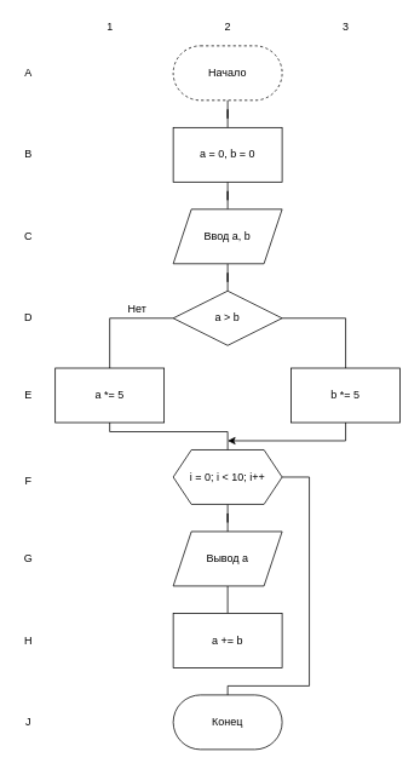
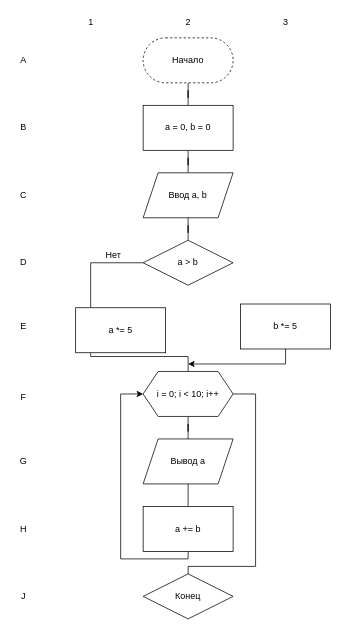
  <mxCell id="0" />
  <mxCell id="1" parent="0" />
  <mxCell id="2" value="1" style="text;html=1;align=center;verticalAlign=middle;resizable=0;points=[];autosize=1;strokeColor=none;fillColor=none;" vertex="1" parent="1"><mxGeometry x="110" y="20" width="20" height="20" as="geometry" /></mxCell>
  <mxCell id="3" value="2" style="text;html=1;align=center;verticalAlign=middle;resizable=0;points=[];autosize=1;strokeColor=none;fillColor=none;" vertex="1" parent="1"><mxGeometry x="240" y="20" width="20" height="20" as="geometry" /></mxCell>
  <mxCell id="4" value="3" style="text;html=1;align=center;verticalAlign=middle;resizable=0;points=[];autosize=1;strokeColor=none;fillColor=none;" vertex="1" parent="1"><mxGeometry x="370" y="20" width="20" height="20" as="geometry" /></mxCell>
  <mxCell id="5" value="A" style="text;html=1;align=center;verticalAlign=middle;resizable=0;points=[];autosize=1;strokeColor=none;fillColor=none;" vertex="1" parent="1"><mxGeometry x="20" y="70" width="20" height="20" as="geometry" /></mxCell>
  <mxCell id="6" value="B" style="text;html=1;align=center;verticalAlign=middle;resizable=0;points=[];autosize=1;strokeColor=none;fillColor=none;" vertex="1" parent="1"><mxGeometry x="20" y="160" width="20" height="20" as="geometry" /></mxCell>
  <mxCell id="7" value="C" style="text;html=1;align=center;verticalAlign=middle;resizable=0;points=[];autosize=1;strokeColor=none;fillColor=none;" vertex="1" parent="1"><mxGeometry x="20" y="250" width="20" height="20" as="geometry" /></mxCell>
  <mxCell id="8" value="D" style="text;html=1;align=center;verticalAlign=middle;resizable=0;points=[];autosize=1;strokeColor=none;fillColor=none;" vertex="1" parent="1"><mxGeometry x="20" y="340" width="20" height="20" as="geometry" /></mxCell>
  <mxCell id="9" value="E" style="text;html=1;align=center;verticalAlign=middle;resizable=0;points=[];autosize=1;strokeColor=none;fillColor=none;" vertex="1" parent="1"><mxGeometry x="20" y="425" width="20" height="20" as="geometry" /></mxCell>
  <mxCell id="10" style="edgeStyle=orthogonalEdgeStyle;rounded=0;orthogonalLoop=1;jettySize=auto;html=1;entryX=0.5;entryY=0;entryDx=0;entryDy=0;endArrow=none;endFill=0;" edge="1" parent="1" source="11" target="13"><mxGeometry relative="1" as="geometry" /></mxCell>
  <mxCell id="11" value="Начало" style="rounded=1;whiteSpace=wrap;html=1;arcSize=50;dashed=1;" vertex="1" parent="1"><mxGeometry x="190" y="50" width="120" height="60" as="geometry" /></mxCell>
  <mxCell id="12" style="edgeStyle=orthogonalEdgeStyle;rounded=0;orthogonalLoop=1;jettySize=auto;html=1;entryX=0.5;entryY=0;entryDx=0;entryDy=0;endArrow=none;endFill=0;" edge="1" parent="1" source="13" target="15"><mxGeometry relative="1" as="geometry" /></mxCell>
  <mxCell id="13" value="a = 0, b = 0" style="rounded=0;whiteSpace=wrap;html=1;" vertex="1" parent="1"><mxGeometry x="190" y="140" width="120" height="60" as="geometry" /></mxCell>
  <mxCell id="14" style="edgeStyle=orthogonalEdgeStyle;rounded=0;orthogonalLoop=1;jettySize=auto;html=1;entryX=0.5;entryY=0;entryDx=0;entryDy=0;endArrow=none;endFill=0;" edge="1" parent="1" source="15" target="18"><mxGeometry relative="1" as="geometry" /></mxCell>
  <mxCell id="15" value="Ввод a, b" style="shape=parallelogram;perimeter=parallelogramPerimeter;whiteSpace=wrap;html=1;fixedSize=1;" vertex="1" parent="1"><mxGeometry x="190" y="230" width="120" height="60" as="geometry" /></mxCell>
- <mxCell id="16" style="edgeStyle=orthogonalEdgeStyle;rounded=0;orthogonalLoop=1;jettySize=auto;html=1;entryX=0.5;entryY=0;entryDx=0;entryDy=0;endArrow=none;endFill=0;" edge="1" parent="1" source="18" target="20"><mxGeometry relative="1" as="geometry"><Array as="points"><mxPoint x="380" y="350" /></Array></mxGeometry></mxCell>
  <mxCell id="17" style="edgeStyle=orthogonalEdgeStyle;rounded=0;orthogonalLoop=1;jettySize=auto;html=1;endArrow=none;endFill=0;" edge="1" parent="1" source="18" target="22"><mxGeometry relative="1" as="geometry"><Array as="points"><mxPoint x="120" y="350" /></Array></mxGeometry></mxCell>
  <mxCell id="18" value="a &amp;gt; b" style="rhombus;whiteSpace=wrap;html=1;" vertex="1" parent="1"><mxGeometry x="190" y="320" width="120" height="60" as="geometry" /></mxCell>
  <mxCell id="19" style="edgeStyle=orthogonalEdgeStyle;rounded=0;orthogonalLoop=1;jettySize=auto;html=1;" edge="1" parent="1" source="20"><mxGeometry relative="1" as="geometry"><mxPoint x="250" y="485" as="targetPoint" /><Array as="points"><mxPoint x="380" y="485" /><mxPoint x="250" y="485" /></Array></mxGeometry></mxCell>
  <mxCell id="20" value="b *= 5" style="rounded=0;whiteSpace=wrap;html=1;" vertex="1" parent="1"><mxGeometry x="320" y="405" width="120" height="60" as="geometry" /></mxCell>
  <mxCell id="21" style="edgeStyle=orthogonalEdgeStyle;rounded=0;orthogonalLoop=1;jettySize=auto;html=1;endArrow=none;endFill=0;entryX=0.5;entryY=0;entryDx=0;entryDy=0;" edge="1" parent="1" source="22" target="25"><mxGeometry relative="1" as="geometry"><mxPoint x="230" y="625" as="targetPoint" /><Array as="points"><mxPoint x="120" y="475" /><mxPoint x="250" y="475" /></Array></mxGeometry></mxCell>
- <mxCell id="22" value="a *= 5" style="rounded=0;whiteSpace=wrap;html=1;" vertex="1" parent="1"><mxGeometry x="60" y="405" width="120" height="60" as="geometry" /></mxCell>
+ <mxCell id="22" value="a *= 5" style="rounded=0;whiteSpace=wrap;html=1;" vertex="1" parent="1"><mxGeometry x="100" y="410" width="120" height="60" as="geometry" /></mxCell>
  <mxCell id="23" style="edgeStyle=orthogonalEdgeStyle;rounded=0;orthogonalLoop=1;jettySize=auto;html=1;entryX=0.5;entryY=0;entryDx=0;entryDy=0;endArrow=none;endFill=0;" edge="1" parent="1" source="25" target="29"><mxGeometry relative="1" as="geometry"><mxPoint x="250" y="735" as="targetPoint" /></mxGeometry></mxCell>
  <mxCell id="24" style="edgeStyle=orthogonalEdgeStyle;rounded=0;orthogonalLoop=1;jettySize=auto;html=1;entryX=0.5;entryY=0;entryDx=0;entryDy=0;endArrow=none;endFill=0;" edge="1" parent="1" source="25" target="27"><mxGeometry relative="1" as="geometry"><Array as="points"><mxPoint x="340" y="525" /><mxPoint x="340" y="755" /><mxPoint x="250" y="755" /></Array></mxGeometry></mxCell>
  <mxCell id="25" value="i = 0; i &amp;lt; 10; i++" style="shape=hexagon;perimeter=hexagonPerimeter2;whiteSpace=wrap;html=1;fixedSize=1;" vertex="1" parent="1"><mxGeometry x="190" y="495" width="120" height="60" as="geometry" /></mxCell>
- <mxCell id="27" value="Конец" style="rounded=1;whiteSpace=wrap;html=1;arcSize=50;" vertex="1" parent="1"><mxGeometry x="190" y="765" width="120" height="60" as="geometry" /></mxCell>
+ <mxCell id="26" style="edgeStyle=orthogonalEdgeStyle;rounded=0;orthogonalLoop=1;jettySize=auto;html=1;entryX=0;entryY=0.5;entryDx=0;entryDy=0;exitX=0.5;exitY=1;exitDx=0;exitDy=0;" edge="1" parent="1" source="31" target="25"><mxGeometry relative="1" as="geometry"><mxPoint x="250" y="795" as="sourcePoint" /><Array as="points"><mxPoint x="250" y="745" /><mxPoint x="160" y="745" /><mxPoint x="160" y="525" /></Array></mxGeometry></mxCell>
+ <mxCell id="27" value="Конец" style="rhombus;whiteSpace=wrap;html=1;arcSize=50;" vertex="1" parent="1"><mxGeometry x="190" y="765" width="120" height="60" as="geometry" /></mxCell>
  <mxCell id="28" style="edgeStyle=orthogonalEdgeStyle;rounded=0;orthogonalLoop=1;jettySize=auto;html=1;exitX=0.5;exitY=1;exitDx=0;exitDy=0;entryX=0.5;entryY=0;entryDx=0;entryDy=0;endArrow=none;endFill=0;" edge="1" parent="1" source="29" target="31"><mxGeometry relative="1" as="geometry" /></mxCell>
  <mxCell id="29" value="Вывод a" style="shape=parallelogram;perimeter=parallelogramPerimeter;whiteSpace=wrap;html=1;fixedSize=1;" vertex="1" parent="1"><mxGeometry x="190" y="585" width="120" height="60" as="geometry" /></mxCell>
  <mxCell id="30" value="Нет" style="text;html=1;align=center;verticalAlign=middle;resizable=0;points=[];autosize=1;strokeColor=none;fillColor=none;" vertex="1" parent="1"><mxGeometry x="130" y="330" width="40" height="20" as="geometry" /></mxCell>
  <mxCell id="31" value="a += b" style="rounded=0;whiteSpace=wrap;html=1;" vertex="1" parent="1"><mxGeometry x="190" y="675" width="120" height="60" as="geometry" /></mxCell>
  <mxCell id="32" value="F" style="text;html=1;align=center;verticalAlign=middle;resizable=0;points=[];autosize=1;strokeColor=none;fillColor=none;" vertex="1" parent="1"><mxGeometry x="20" y="520" width="20" height="20" as="geometry" /></mxCell>
  <mxCell id="33" value="G" style="text;html=1;align=center;verticalAlign=middle;resizable=0;points=[];autosize=1;strokeColor=none;fillColor=none;" vertex="1" parent="1"><mxGeometry x="20" y="605" width="20" height="20" as="geometry" /></mxCell>
  <mxCell id="34" value="H" style="text;html=1;align=center;verticalAlign=middle;resizable=0;points=[];autosize=1;strokeColor=none;fillColor=none;" vertex="1" parent="1"><mxGeometry x="20" y="695" width="20" height="20" as="geometry" /></mxCell>
  <mxCell id="35" value="J" style="text;html=1;align=center;verticalAlign=middle;resizable=0;points=[];autosize=1;strokeColor=none;fillColor=none;" vertex="1" parent="1"><mxGeometry x="20" y="785" width="20" height="20" as="geometry" /></mxCell>
